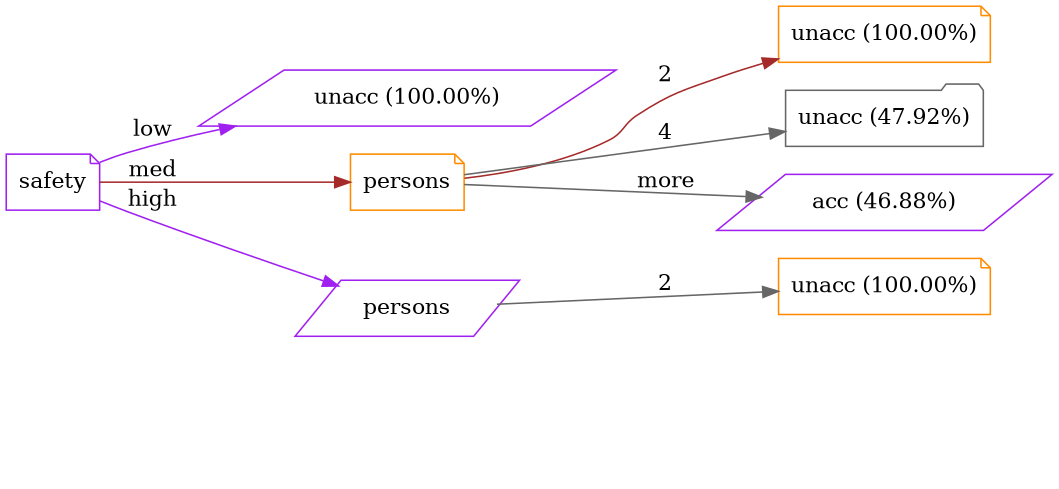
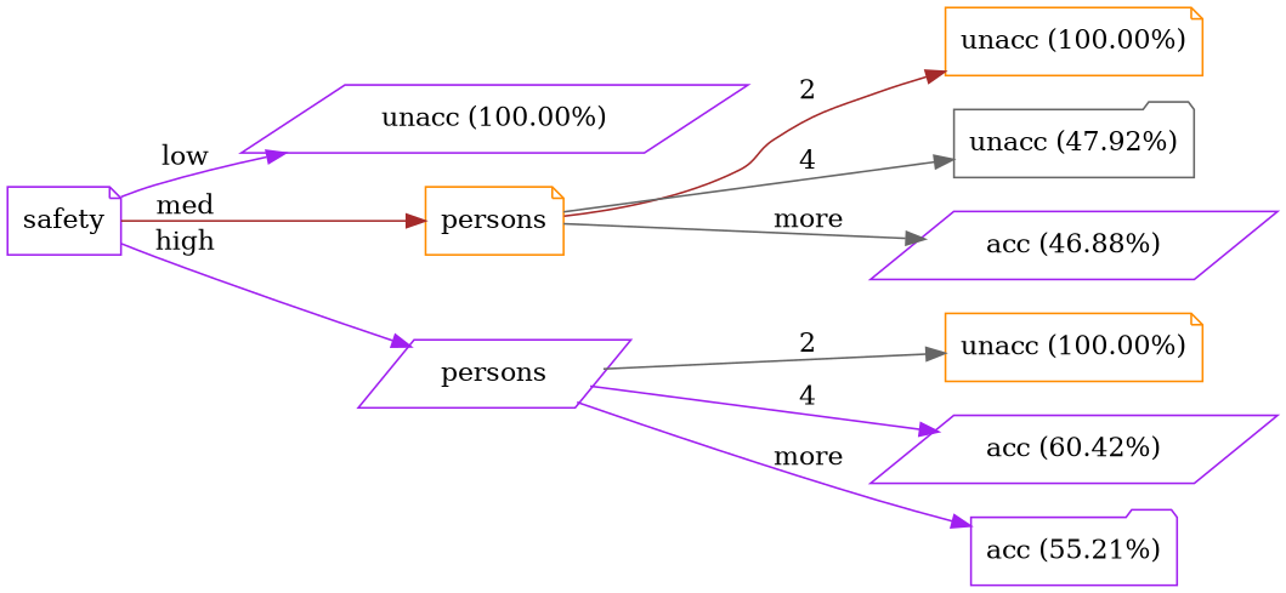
  digraph {
    rankdir=LR
    node [color=purple shape=note]
    edge [color=purple]
    n1 [label=safety]
    n2 [label="unacc (100.00%)" shape=parallelogram]
    n3 [color=darkorange label=persons]
    n4 [label=persons shape=parallelogram]
    n5 [color=darkorange label="unacc (100.00%)"]
    n6 [color=gray40 label="unacc (47.92%)" shape=folder]
    n7 [label="acc (46.88%)" shape=parallelogram]
    n8 [color=darkorange label="unacc (100.00%)"]
+   n9 [label="acc (60.42%)" shape=parallelogram]
+   n10 [label="acc (55.21%)" shape=folder]
    n1 -> n2 [label=low]
    n1 -> n3 [color=brown label=med]
    n1 -> n4 [label=high]
    n3 -> n5 [color=brown label=2]
    n3 -> n6 [color=gray40 label=4]
    n3 -> n7 [color=gray40 label=more]
    n4 -> n8 [color=gray40 label=2]
+   n4 -> n9 [label=4]
+   n4 -> n10 [label=more]
  }
